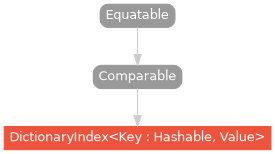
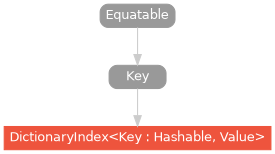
  strict digraph {
    node [color="#999999" fillcolor="#999999" fontcolor=white fontname=Helvetica fontsize=12 margin="0.07,0.05" shape=box style="filled,rounded"]
    edge [color="#cccccc"]
    "DictionaryIndex<Key : Hashable, Value>" [color="#ee543d" fillcolor="#ee543d" height=0.3 style=filled]
-   Comparable [height=0.3]
+   Comparable [height=0.3 label=Key]
    Equatable [height=0.3]
    subgraph sub_1 {
      rank=max
      "DictionaryIndex<Key : Hashable, Value>"
    }
    Comparable -> "DictionaryIndex<Key : Hashable, Value>"
    Equatable -> Comparable
  }
